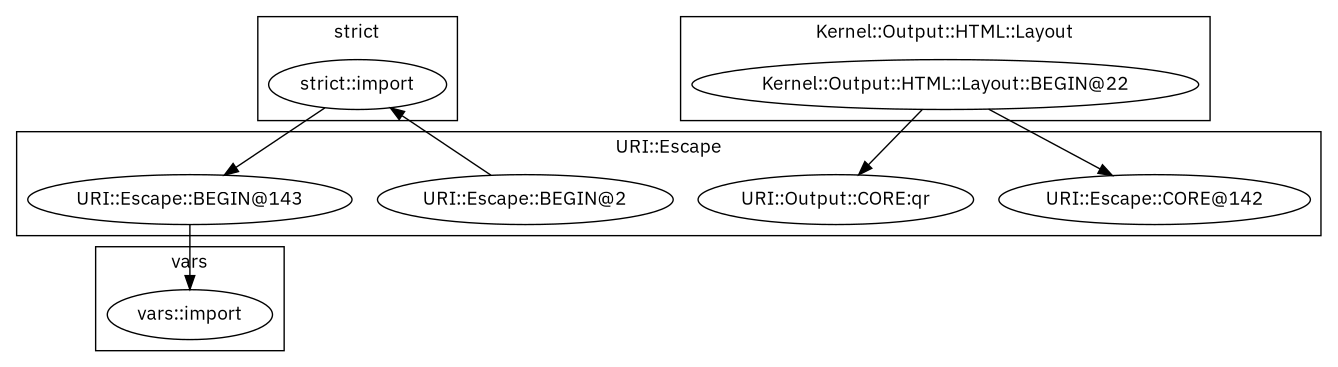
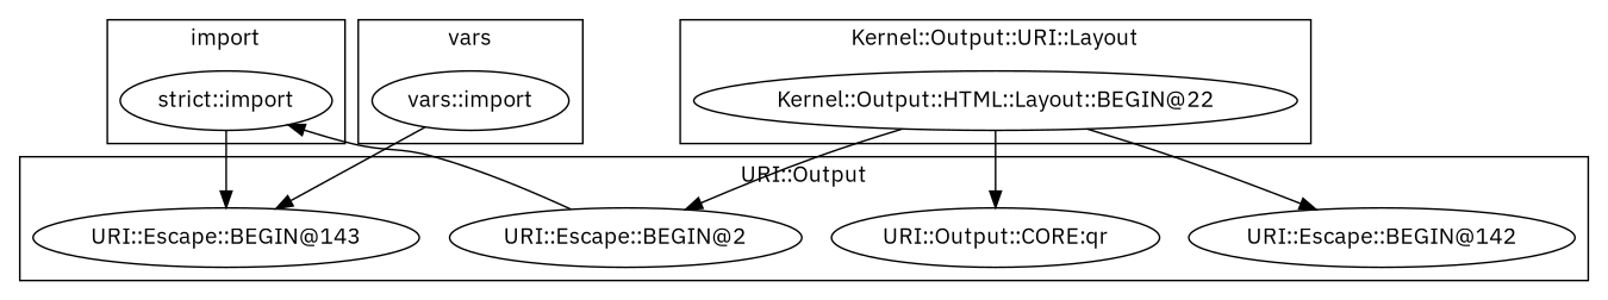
  digraph {
    fontname="IBM Plex Sans"
    node [fontname="IBM Plex Sans"]
    edge [fontname="IBM Plex Sans"]
    "strict::import"
    "vars::import"
    "URI::Escape::BEGIN@2"
    "URI::Escape::BEGIN@143"
-   "URI::Escape::BEGIN@142" [label="URI::Escape::CORE@142"]
+   "URI::Escape::BEGIN@142"
    n6 [label="URI::Output::CORE:qr"]
    "Kernel::Output::HTML::Layout::BEGIN@22"
    subgraph cluster_1 {
-     label="strict"
+     label=import
      "strict::import"
    }
    subgraph cluster_2 {
      label=vars
      "vars::import"
    }
    subgraph cluster_3 {
-     label="URI::Escape"
+     label="URI::Output"
      "URI::Escape::BEGIN@2"
      "URI::Escape::BEGIN@143"
      "URI::Escape::BEGIN@142"
      n6
    }
    subgraph cluster_4 {
-     label="Kernel::Output::HTML::Layout"
+     label="Kernel::Output::URI::Layout"
      "Kernel::Output::HTML::Layout::BEGIN@22"
    }
    "strict::import" -> "URI::Escape::BEGIN@143"
    "URI::Escape::BEGIN@2" -> "strict::import"
-   "URI::Escape::BEGIN@143" -> "vars::import"
+   "vars::import" -> "URI::Escape::BEGIN@143"
+   "Kernel::Output::HTML::Layout::BEGIN@22" -> "URI::Escape::BEGIN@2"
    "Kernel::Output::HTML::Layout::BEGIN@22" -> "URI::Escape::BEGIN@142"
    "Kernel::Output::HTML::Layout::BEGIN@22" -> n6
  }
